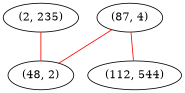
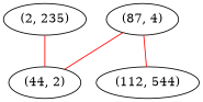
  graph {
    edge [color=red weight=1]
    "(87, 4)"
-   "(48, 2)"
+   "(48, 2)" [label="(44, 2)"]
    n3 [label="(112, 544)"]
    "(2, 235)"
    "(87, 4)" -- "(48, 2)"
    "(87, 4)" -- n3
    "(2, 235)" -- "(48, 2)"
  }
